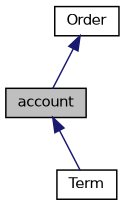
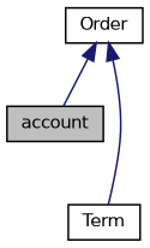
  digraph {
    node [color=black fillcolor=white fontname=Helvetica fontsize=10 shape=record style=filled]
    edge [color=midnightblue dir=back fontname=Helvetica fontsize=10 labelfontname=Helvetica labelfontsize=10 style=solid]
    n1 [fillcolor=grey75 fontcolor=black height=0.2 label=account width=0.4]
    n2 [height=0.2 label=Term width=0.4]
    n3 [height=0.2 label=Order width=0.4]
-   n1 -> n2
+   n3 -> n2
    n3 -> n1
  }
